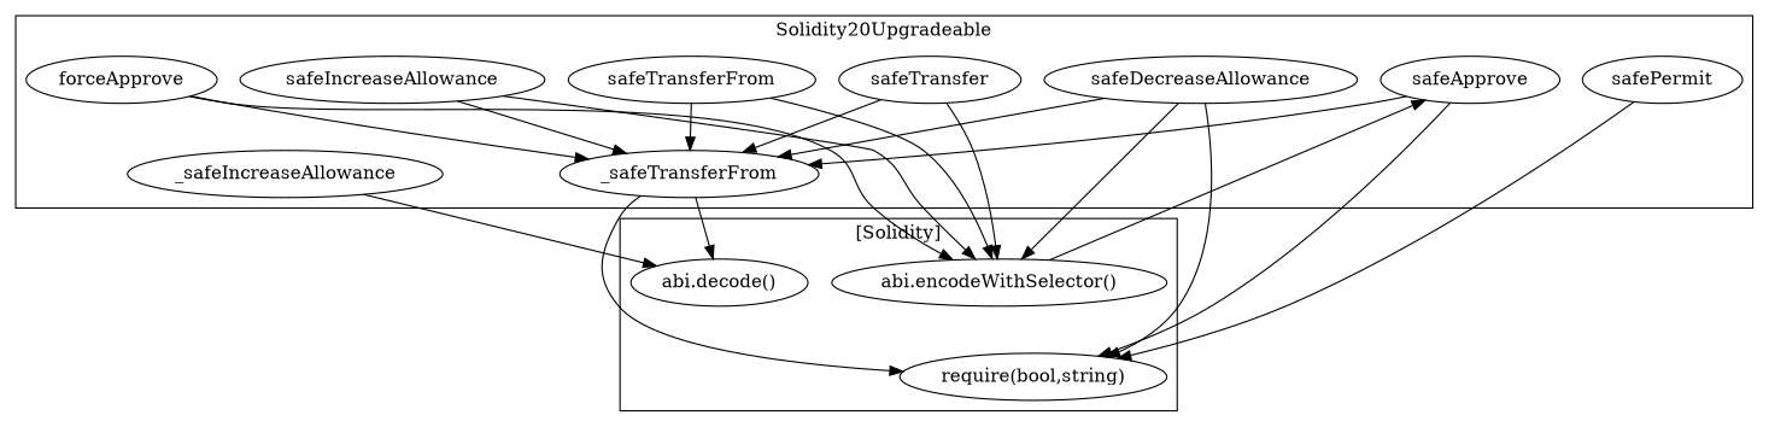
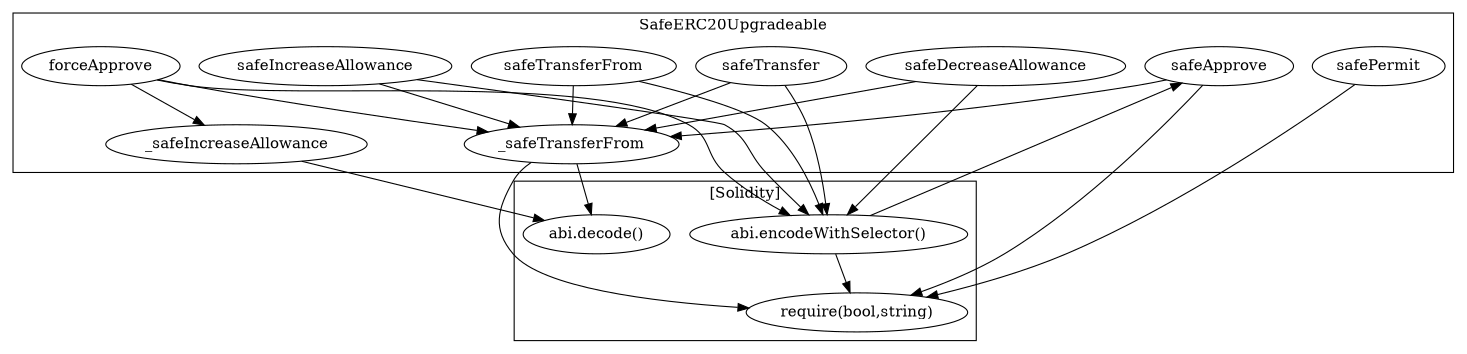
  strict digraph {
    n1 [label=forceApprove]
    n2 [label=_safeTransferFrom]
    n3 [label=_safeIncreaseAllowance]
    n4 [label=safeIncreaseAllowance]
    n5 [label=safeDecreaseAllowance]
    n6 [label=safePermit]
    n7 [label=safeApprove]
    n8 [label=safeTransferFrom]
    n9 [label=safeTransfer]
    "abi.encodeWithSelector()"
    "require(bool,string)"
    "abi.decode()"
    subgraph cluster_1 {
-     label=Solidity20Upgradeable
+     label=SafeERC20Upgradeable
      n1
      n2
      n3
      n4
      n5
      n6
      n7
      n8
      n9
    }
    subgraph cluster_2 {
      label="[Solidity]"
      "abi.encodeWithSelector()"
      "require(bool,string)"
      "abi.decode()"
    }
    n1 -> n2
+   n1 -> n3
    n1 -> "abi.encodeWithSelector()"
    n2 -> "require(bool,string)"
    n2 -> "abi.decode()"
    n3 -> "abi.decode()"
    n4 -> n2
    n4 -> "abi.encodeWithSelector()"
    n5 -> n2
    n5 -> "abi.encodeWithSelector()"
-   n5 -> "require(bool,string)"
+   "abi.encodeWithSelector()" -> "require(bool,string)"
    n6 -> "require(bool,string)"
    n7 -> n2
    n7 -> "require(bool,string)"
    n8 -> n2
    n8 -> "abi.encodeWithSelector()"
    n9 -> n2
    n9 -> "abi.encodeWithSelector()"
    "abi.encodeWithSelector()" -> n7
  }
